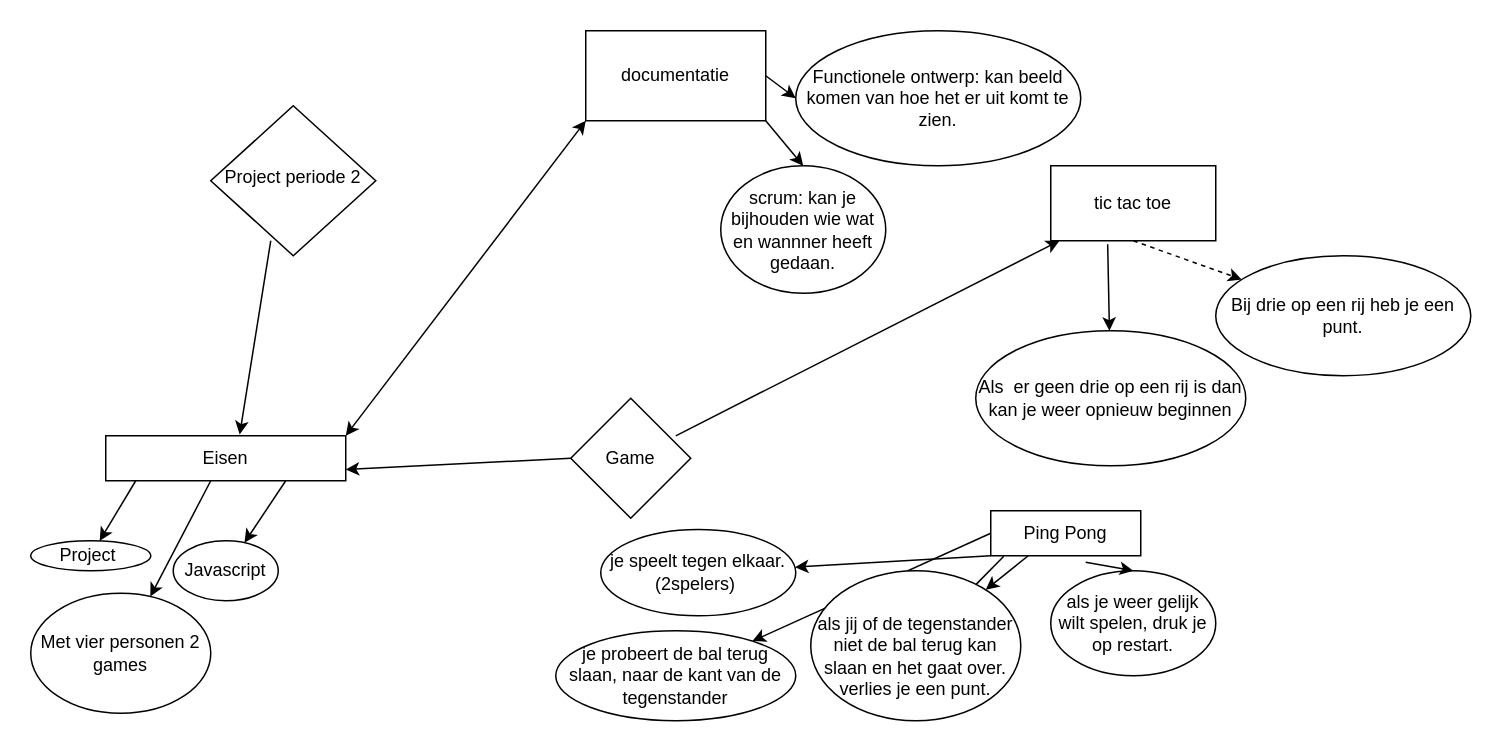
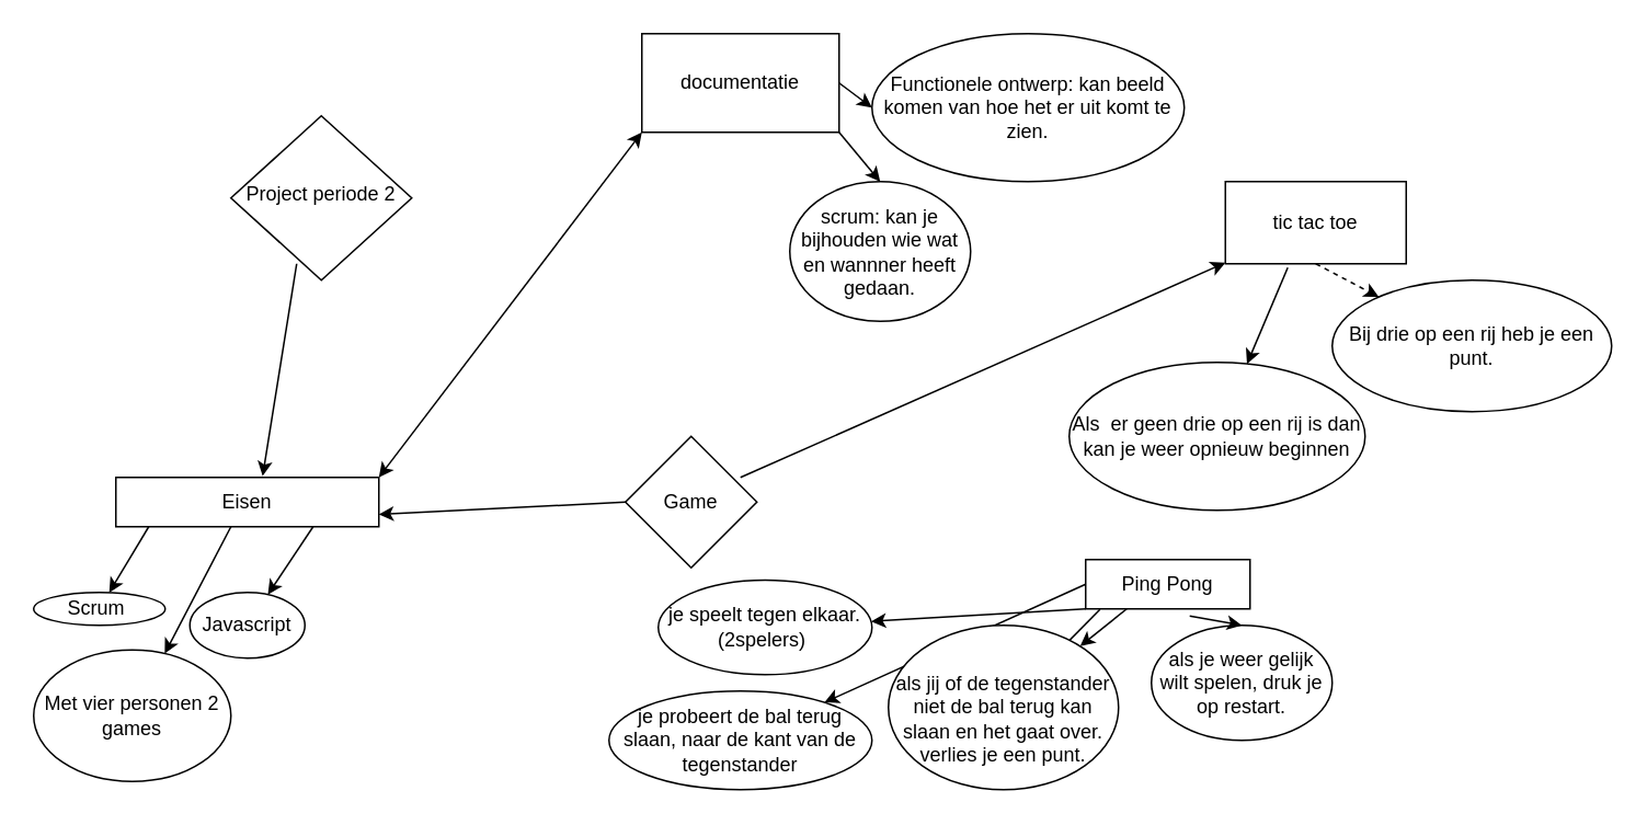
  <mxCell id="0" />
  <mxCell id="1" parent="0" />
  <mxCell id="2" value="Project periode 2" style="rhombus;whiteSpace=wrap;html=1;shadow=0;fontFamily=Helvetica;fontSize=12;align=center;strokeWidth=1;spacing=6;spacingTop=-4;" parent="1" vertex="1"><mxGeometry x="140" y="70" width="110" height="100" as="geometry" /></mxCell>
  <mxCell id="3" value="" style="endArrow=classic;html=1;rounded=0;entryX=0.558;entryY=-0.028;entryDx=0;entryDy=0;entryPerimeter=0;" edge="1" parent="1" target="4"><mxGeometry width="50" height="50" relative="1" as="geometry"><mxPoint x="180" y="160" as="sourcePoint" /><mxPoint x="170" y="230" as="targetPoint" /></mxGeometry></mxCell>
  <mxCell id="4" value="Eisen" style="rounded=0;whiteSpace=wrap;html=1;" vertex="1" parent="1"><mxGeometry x="70" y="290" width="160" height="30" as="geometry" /></mxCell>
  <mxCell id="5" value="" style="endArrow=classic;html=1;rounded=0;" edge="1" parent="1" target="9"><mxGeometry width="50" height="50" relative="1" as="geometry"><mxPoint x="90" y="320" as="sourcePoint" /><mxPoint x="80" y="370" as="targetPoint" /></mxGeometry></mxCell>
  <mxCell id="6" value="" style="endArrow=classic;html=1;rounded=0;" edge="1" parent="1" target="10"><mxGeometry width="50" height="50" relative="1" as="geometry"><mxPoint x="140" y="320" as="sourcePoint" /><mxPoint x="120" y="430" as="targetPoint" /></mxGeometry></mxCell>
  <mxCell id="7" value="" style="endArrow=classic;html=1;rounded=0;" edge="1" parent="1" target="11"><mxGeometry width="50" height="50" relative="1" as="geometry"><mxPoint x="190" y="320" as="sourcePoint" /><mxPoint x="190" y="370" as="targetPoint" /></mxGeometry></mxCell>
  <mxCell id="8" value="" style="endArrow=classic;html=1;rounded=0;entryX=1;entryY=0.75;entryDx=0;entryDy=0;" edge="1" parent="1" target="4"><mxGeometry width="50" height="50" relative="1" as="geometry"><mxPoint x="380" y="305" as="sourcePoint" /><mxPoint x="420" y="370" as="targetPoint" /></mxGeometry></mxCell>
- <mxCell id="9" value="Project&amp;nbsp;" style="ellipse;whiteSpace=wrap;html=1;" vertex="1" parent="1"><mxGeometry x="20" y="360" width="80" height="20" as="geometry" /></mxCell>
+ <mxCell id="9" value="Scrum&amp;nbsp;" style="ellipse;whiteSpace=wrap;html=1;" vertex="1" parent="1"><mxGeometry x="20" y="360" width="80" height="20" as="geometry" /></mxCell>
  <mxCell id="10" value="Met vier personen 2 games" style="ellipse;whiteSpace=wrap;html=1;" vertex="1" parent="1"><mxGeometry x="20" y="395" width="120" height="80" as="geometry" /></mxCell>
  <mxCell id="11" value="Javascript" style="ellipse;whiteSpace=wrap;html=1;" vertex="1" parent="1"><mxGeometry x="115" y="360" width="70" height="40" as="geometry" /></mxCell>
  <mxCell id="12" value="Game" style="rhombus;whiteSpace=wrap;html=1;" vertex="1" parent="1"><mxGeometry x="380" y="265" width="80" height="80" as="geometry" /></mxCell>
  <mxCell id="13" value="" style="endArrow=classic;html=1;rounded=0;exitX=0.875;exitY=0.313;exitDx=0;exitDy=0;exitPerimeter=0;" edge="1" parent="1" source="12" target="14"><mxGeometry width="50" height="50" relative="1" as="geometry"><mxPoint x="440" y="280" as="sourcePoint" /><mxPoint x="580" y="210" as="targetPoint" /></mxGeometry></mxCell>
- <mxCell id="14" value="tic tac toe" style="rounded=0;whiteSpace=wrap;html=1;" vertex="1" parent="1"><mxGeometry x="700" y="110" width="110" height="50" as="geometry" /></mxCell>
+ <mxCell id="14" value="tic tac toe" style="rounded=0;whiteSpace=wrap;html=1;" vertex="1" parent="1"><mxGeometry x="745" y="110" width="110" height="50" as="geometry" /></mxCell>
  <mxCell id="15" value="" style="endArrow=classic;html=1;rounded=0;exitX=0.5;exitY=1;exitDx=0;exitDy=0;dashed=1;" edge="1" parent="1" source="14" target="19"><mxGeometry width="50" height="50" relative="1" as="geometry"><mxPoint x="620" y="240" as="sourcePoint" /><mxPoint x="590" y="300" as="targetPoint" /></mxGeometry></mxCell>
  <mxCell id="16" value="" style="endArrow=classic;html=1;rounded=0;exitX=0;exitY=0.5;exitDx=0;exitDy=0;startArrow=none;" edge="1" parent="1" source="21" target="23"><mxGeometry width="50" height="50" relative="1" as="geometry"><mxPoint x="500" y="460" as="sourcePoint" /><mxPoint x="490" y="470" as="targetPoint" /></mxGeometry></mxCell>
  <mxCell id="17" value="" style="endArrow=classic;html=1;rounded=0;exitX=0;exitY=1;exitDx=0;exitDy=0;" edge="1" parent="1" source="21" target="22"><mxGeometry width="50" height="50" relative="1" as="geometry"><mxPoint x="510" y="425" as="sourcePoint" /><mxPoint x="470" y="455" as="targetPoint" /></mxGeometry></mxCell>
  <mxCell id="18" value="" style="endArrow=classic;html=1;rounded=0;exitX=0.345;exitY=1.047;exitDx=0;exitDy=0;exitPerimeter=0;" edge="1" parent="1" source="14" target="20"><mxGeometry width="50" height="50" relative="1" as="geometry"><mxPoint x="640" y="240" as="sourcePoint" /><mxPoint x="630" y="265" as="targetPoint" /></mxGeometry></mxCell>
  <mxCell id="19" value="Bij drie op een rij heb je een punt." style="ellipse;whiteSpace=wrap;html=1;" vertex="1" parent="1"><mxGeometry x="810" y="170" width="170" height="80" as="geometry" /></mxCell>
  <mxCell id="20" value="Als&amp;nbsp; er geen drie op een rij is dan kan je weer opnieuw beginnen" style="ellipse;whiteSpace=wrap;html=1;" vertex="1" parent="1"><mxGeometry x="650" y="220" width="180" height="90" as="geometry" /></mxCell>
  <mxCell id="21" value="Ping Pong" style="rounded=0;whiteSpace=wrap;html=1;" vertex="1" parent="1"><mxGeometry x="660" y="340" width="100" height="30" as="geometry" /></mxCell>
  <mxCell id="22" value="je speelt tegen elkaar.(2spelers)&amp;nbsp;" style="ellipse;whiteSpace=wrap;html=1;" vertex="1" parent="1"><mxGeometry x="400" y="352.5" width="130" height="57.5" as="geometry" /></mxCell>
  <mxCell id="23" value="je probeert de bal terug slaan, naar de kant van de tegenstander" style="ellipse;whiteSpace=wrap;html=1;" vertex="1" parent="1"><mxGeometry x="370" y="420" width="160" height="60" as="geometry" /></mxCell>
  <mxCell id="24" value="" style="endArrow=classic;html=1;rounded=0;exitX=0.25;exitY=1;exitDx=0;exitDy=0;" edge="1" parent="1" source="21" target="31"><mxGeometry width="50" height="50" relative="1" as="geometry"><mxPoint x="580" y="410" as="sourcePoint" /><mxPoint x="580" y="440" as="targetPoint" /></mxGeometry></mxCell>
  <mxCell id="25" value="als je weer gelijk wilt spelen, druk je op restart." style="ellipse;whiteSpace=wrap;html=1;" vertex="1" parent="1"><mxGeometry x="700" y="380" width="110" height="70" as="geometry" /></mxCell>
  <mxCell id="26" value="" style="endArrow=classic;html=1;rounded=0;entryX=0.5;entryY=0;entryDx=0;entryDy=0;exitX=0.633;exitY=1.144;exitDx=0;exitDy=0;exitPerimeter=0;" edge="1" parent="1" source="21" target="25"><mxGeometry width="50" height="50" relative="1" as="geometry"><mxPoint x="630" y="350" as="sourcePoint" /><mxPoint x="640" y="440" as="targetPoint" /></mxGeometry></mxCell>
  <mxCell id="27" value="" style="endArrow=classic;startArrow=classic;html=1;rounded=0;entryX=0;entryY=1;entryDx=0;entryDy=0;" edge="1" parent="1" target="28"><mxGeometry width="50" height="50" relative="1" as="geometry"><mxPoint x="230" y="290" as="sourcePoint" /><mxPoint x="440" y="100" as="targetPoint" /></mxGeometry></mxCell>
  <mxCell id="28" value="documentatie" style="rounded=0;whiteSpace=wrap;html=1;" vertex="1" parent="1"><mxGeometry x="390" y="20" width="120" height="60" as="geometry" /></mxCell>
  <mxCell id="29" value="scrum: kan je bijhouden wie wat en wannner heeft gedaan." style="ellipse;whiteSpace=wrap;html=1;" vertex="1" parent="1"><mxGeometry x="480" y="110" width="110" height="85" as="geometry" /></mxCell>
  <mxCell id="30" value="Functionele ontwerp: kan beeld komen van hoe het er uit komt te zien." style="ellipse;whiteSpace=wrap;html=1;" vertex="1" parent="1"><mxGeometry x="530" y="20" width="190" height="90" as="geometry" /></mxCell>
  <mxCell id="31" value="&lt;br&gt;als jij of de tegenstander niet de bal terug kan slaan en het gaat over. verlies je een punt." style="ellipse;whiteSpace=wrap;html=1;" vertex="1" parent="1"><mxGeometry x="540" y="380" width="140" height="100" as="geometry" /></mxCell>
  <mxCell id="32" value="" style="endArrow=none;html=1;rounded=0;exitX=0.087;exitY=1.011;exitDx=0;exitDy=0;exitPerimeter=0;" edge="1" parent="1" source="21" target="31"><mxGeometry width="50" height="50" relative="1" as="geometry"><mxPoint x="668.7" y="370.33" as="sourcePoint" /><mxPoint x="507.528" y="429.153" as="targetPoint" /></mxGeometry></mxCell>
  <mxCell id="33" value="" style="endArrow=classic;html=1;rounded=0;exitX=1;exitY=1;exitDx=0;exitDy=0;entryX=0.5;entryY=0;entryDx=0;entryDy=0;" edge="1" parent="1" source="28" target="29"><mxGeometry width="50" height="50" relative="1" as="geometry"><mxPoint x="520" y="190" as="sourcePoint" /><mxPoint x="570" y="140" as="targetPoint" /></mxGeometry></mxCell>
  <mxCell id="34" value="" style="endArrow=classic;html=1;rounded=0;entryX=0;entryY=0.5;entryDx=0;entryDy=0;exitX=1;exitY=0.5;exitDx=0;exitDy=0;" edge="1" parent="1" source="28" target="30"><mxGeometry width="50" height="50" relative="1" as="geometry"><mxPoint x="540" y="60" as="sourcePoint" /><mxPoint x="590" y="20" as="targetPoint" /></mxGeometry></mxCell>
